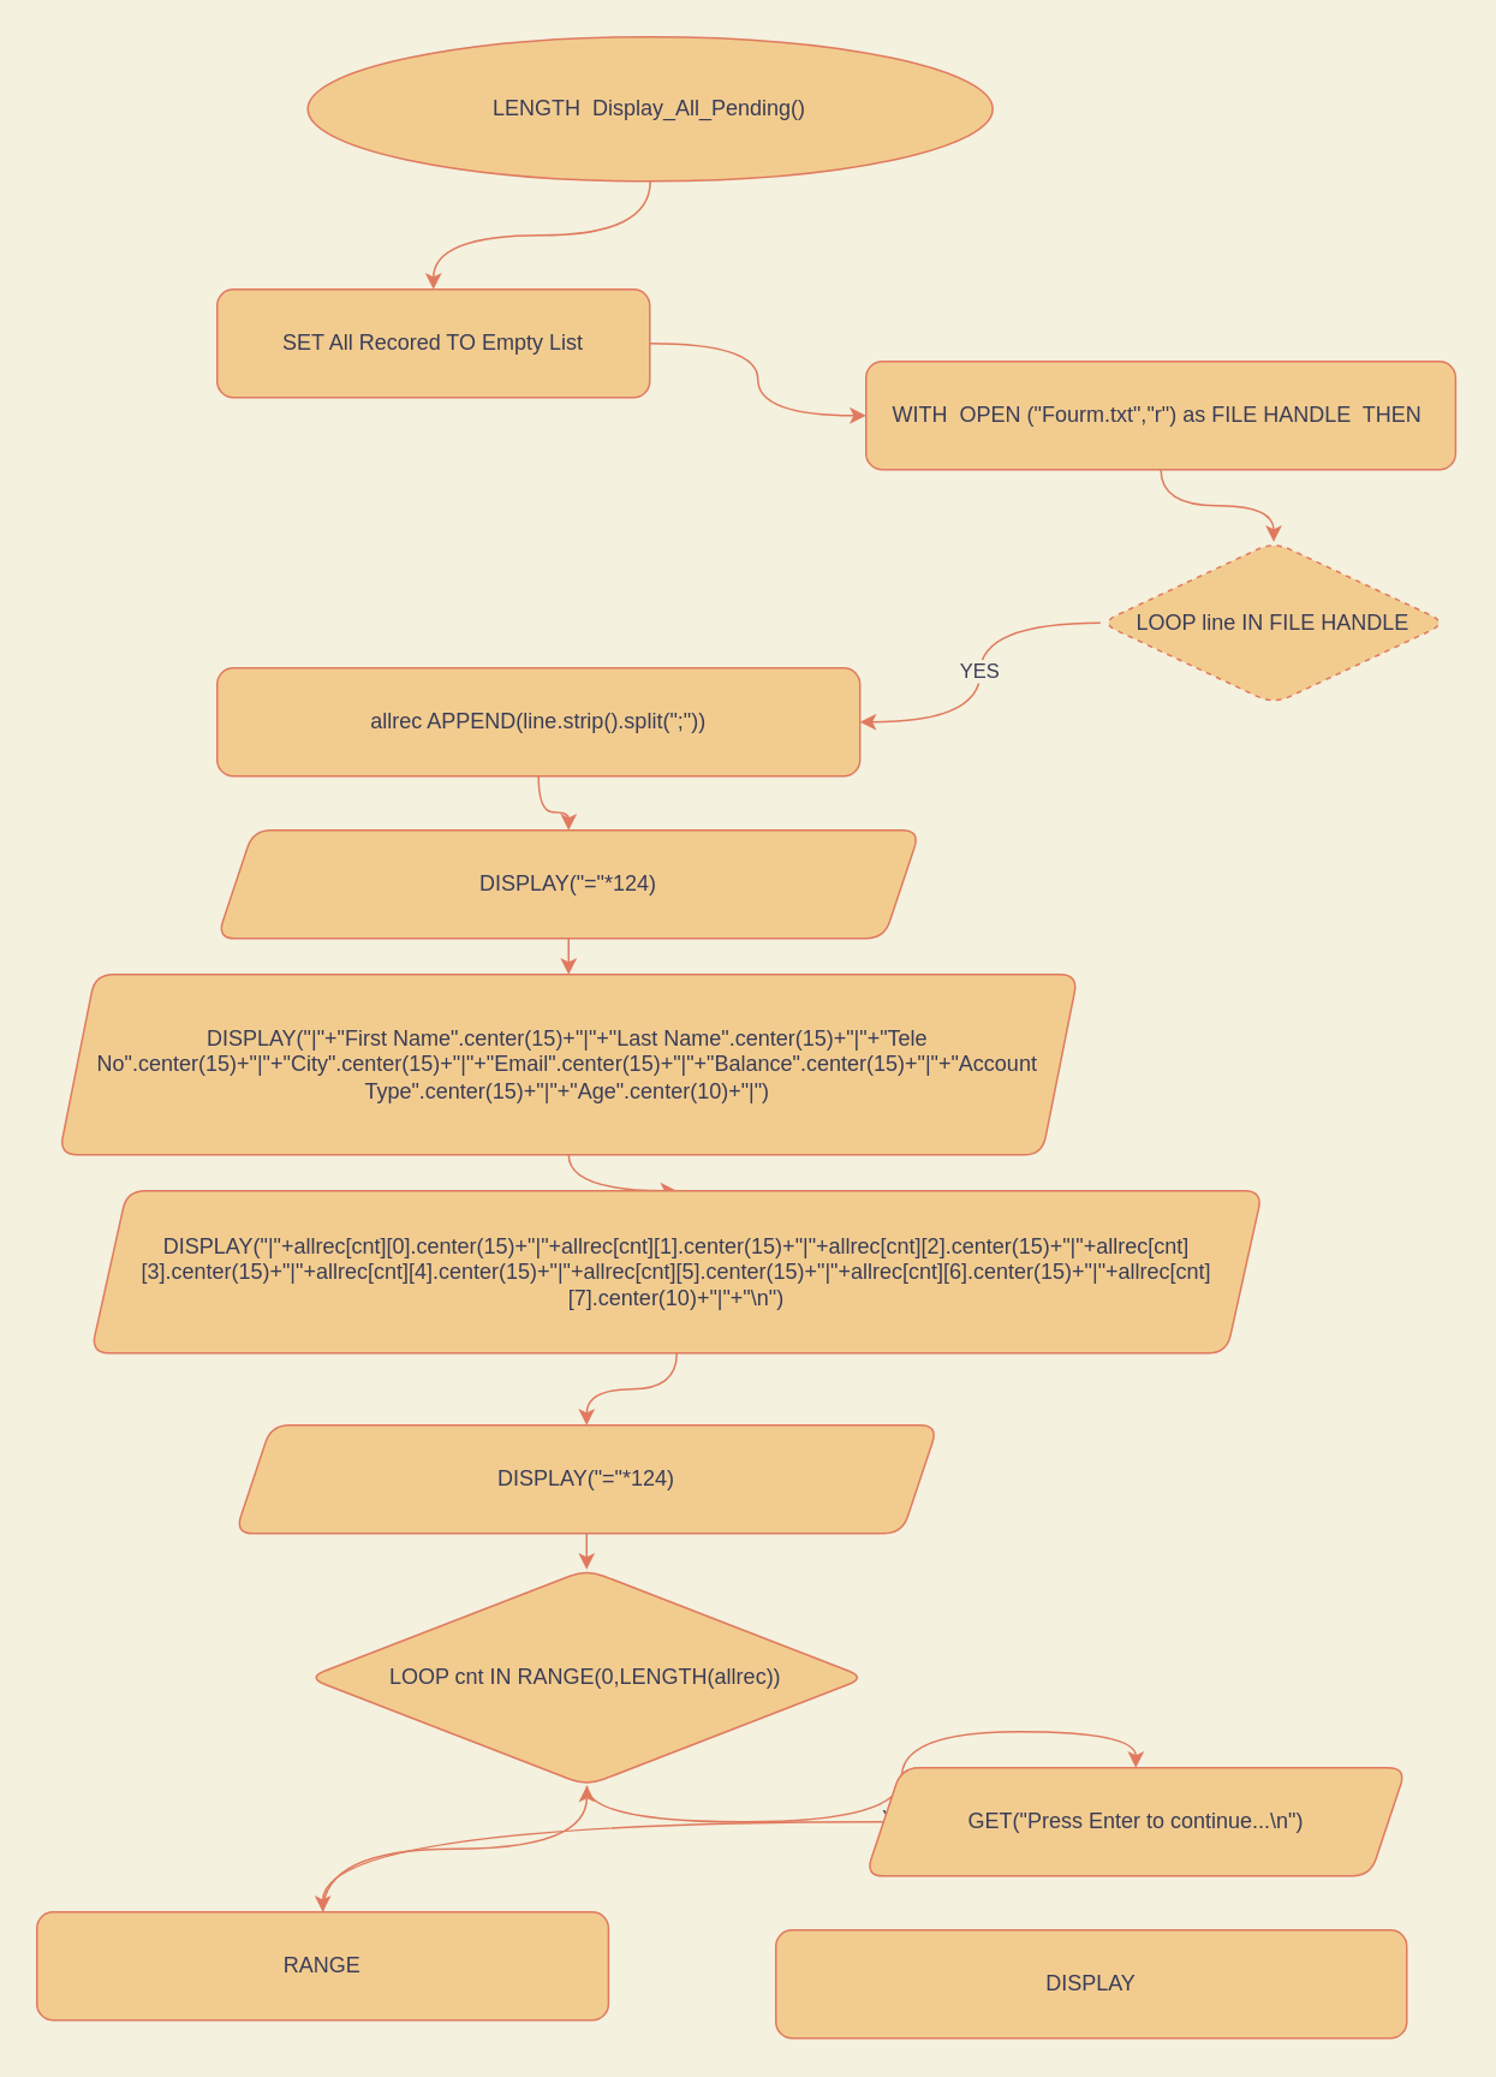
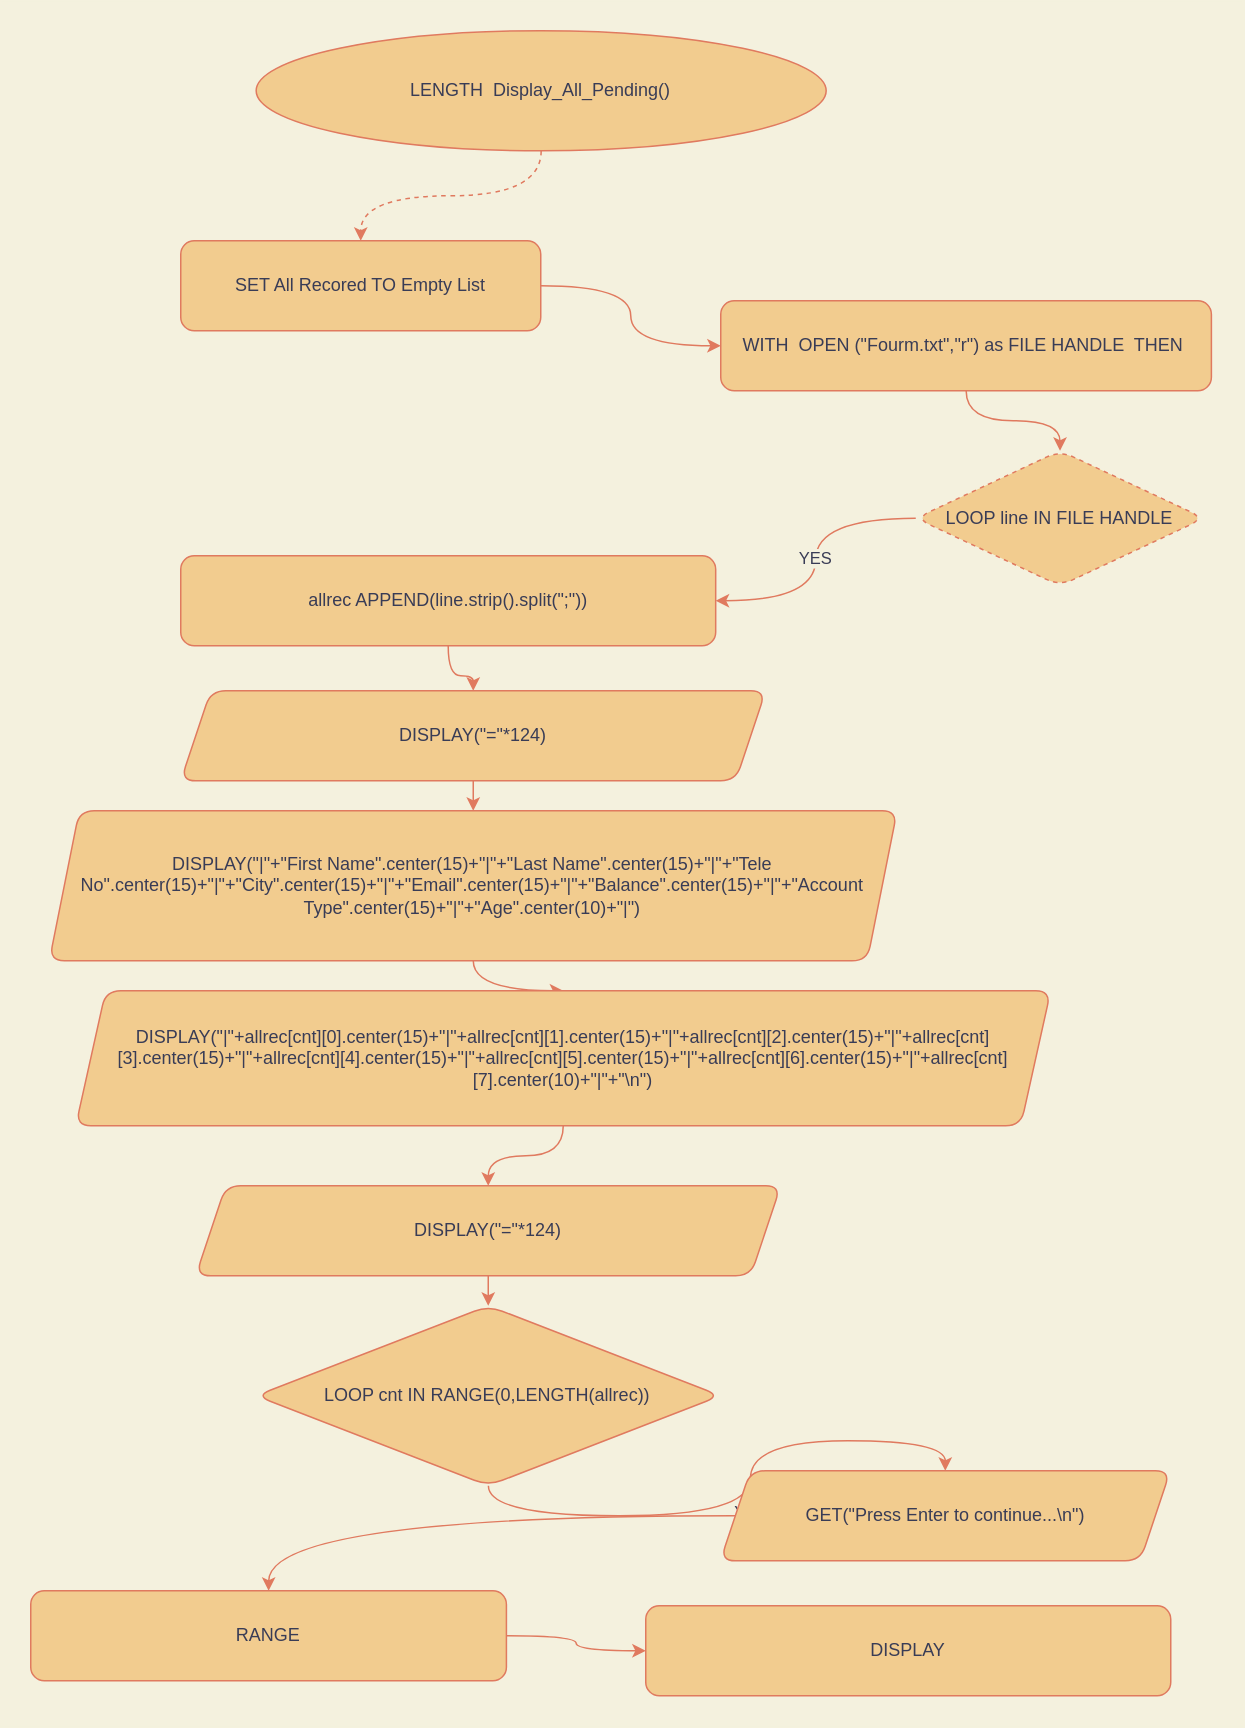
  <mxCell id="0" />
  <mxCell id="1" parent="0" />
- <mxCell id="2" style="edgeStyle=orthogonalEdgeStyle;orthogonalLoop=1;jettySize=auto;html=1;labelBackgroundColor=#F4F1DE;strokeColor=#E07A5F;fontColor=#393C56;curved=1;" edge="1" parent="1" source="24" target="6"><mxGeometry relative="1" as="geometry" /></mxCell>
+ <mxCell id="2" style="edgeStyle=orthogonalEdgeStyle;orthogonalLoop=1;jettySize=auto;html=1;labelBackgroundColor=#F4F1DE;strokeColor=#E07A5F;fontColor=#393C56;curved=1;dashed=1;" edge="1" parent="1" source="24" target="6"><mxGeometry relative="1" as="geometry" /></mxCell>
  <mxCell id="3" style="edgeStyle=orthogonalEdgeStyle;orthogonalLoop=1;jettySize=auto;html=1;labelBackgroundColor=#F4F1DE;strokeColor=#E07A5F;fontColor=#393C56;curved=1;" edge="1" parent="1" source="4" target="8"><mxGeometry relative="1" as="geometry" /></mxCell>
  <mxCell id="4" value="WITH&amp;nbsp; OPEN (&quot;Fourm.txt&quot;,&quot;r&quot;) as FILE HANDLE&amp;nbsp; THEN&amp;nbsp;" style="whiteSpace=wrap;html=1;fillColor=#F2CC8F;strokeColor=#E07A5F;fontColor=#393C56;rounded=1;" vertex="1" parent="1"><mxGeometry x="480" y="200" width="327.1" height="60" as="geometry" /></mxCell>
  <mxCell id="5" style="edgeStyle=orthogonalEdgeStyle;orthogonalLoop=1;jettySize=auto;html=1;labelBackgroundColor=#F4F1DE;strokeColor=#E07A5F;fontColor=#393C56;curved=1;" edge="1" parent="1" source="6" target="4"><mxGeometry relative="1" as="geometry" /></mxCell>
  <mxCell id="6" value="SET All Recored TO Empty List" style="whiteSpace=wrap;html=1;fillColor=#F2CC8F;strokeColor=#E07A5F;fontColor=#393C56;rounded=1;" vertex="1" parent="1"><mxGeometry x="120" y="160" width="240" height="60" as="geometry" /></mxCell>
  <mxCell id="7" value="YES" style="edgeStyle=orthogonalEdgeStyle;orthogonalLoop=1;jettySize=auto;html=1;labelBackgroundColor=#F4F1DE;strokeColor=#E07A5F;fontColor=#393C56;curved=1;" edge="1" parent="1" source="8" target="10"><mxGeometry relative="1" as="geometry" /></mxCell>
  <mxCell id="8" value="LOOP line IN FILE HANDLE" style="rhombus;whiteSpace=wrap;html=1;fillColor=#F2CC8F;strokeColor=#E07A5F;fontColor=#393C56;rounded=1;dashed=1;" vertex="1" parent="1"><mxGeometry x="610" y="300" width="192.34" height="90" as="geometry" /></mxCell>
  <mxCell id="9" style="edgeStyle=orthogonalEdgeStyle;orthogonalLoop=1;jettySize=auto;html=1;labelBackgroundColor=#F4F1DE;strokeColor=#E07A5F;fontColor=#393C56;curved=1;" edge="1" parent="1" source="10" target="16"><mxGeometry relative="1" as="geometry" /></mxCell>
  <mxCell id="10" value="allrec APPEND(line.strip().split(&quot;;&quot;))" style="whiteSpace=wrap;html=1;fillColor=#F2CC8F;strokeColor=#E07A5F;fontColor=#393C56;rounded=1;" vertex="1" parent="1"><mxGeometry x="120" y="370" width="356.63" height="60" as="geometry" /></mxCell>
  <mxCell id="11" style="edgeStyle=orthogonalEdgeStyle;orthogonalLoop=1;jettySize=auto;html=1;labelBackgroundColor=#F4F1DE;strokeColor=#E07A5F;fontColor=#393C56;curved=1;" edge="1" parent="1" source="12" target="18"><mxGeometry relative="1" as="geometry" /></mxCell>
  <mxCell id="12" value="DISPLAY(&quot;=&quot;*124)" style="shape=parallelogram;perimeter=parallelogramPerimeter;whiteSpace=wrap;html=1;fixedSize=1;fillColor=#F2CC8F;strokeColor=#E07A5F;fontColor=#393C56;rounded=1;" vertex="1" parent="1"><mxGeometry x="130" y="790" width="390" height="60" as="geometry" /></mxCell>
  <mxCell id="13" value="" style="edgeStyle=orthogonalEdgeStyle;curved=1;rounded=1;sketch=0;orthogonalLoop=1;jettySize=auto;html=1;fontColor=#393C56;strokeColor=#E07A5F;fillColor=#F2CC8F;" edge="1" parent="1" source="14" target="26"><mxGeometry relative="1" as="geometry" /></mxCell>
  <mxCell id="14" value="DISPLAY(&quot;|&quot;+&quot;First Name&quot;.center(15)+&quot;|&quot;+&quot;Last Name&quot;.center(15)+&quot;|&quot;+&quot;Tele No&quot;.center(15)+&quot;|&quot;+&quot;City&quot;.center(15)+&quot;|&quot;+&quot;Email&quot;.center(15)+&quot;|&quot;+&quot;Balance&quot;.center(15)+&quot;|&quot;+&quot;Account Type&quot;.center(15)+&quot;|&quot;+&quot;Age&quot;.center(10)+&quot;|&quot;)" style="shape=parallelogram;perimeter=parallelogramPerimeter;whiteSpace=wrap;html=1;fixedSize=1;fillColor=#F2CC8F;strokeColor=#E07A5F;fontColor=#393C56;rounded=1;" vertex="1" parent="1"><mxGeometry x="32.36" y="540" width="565.28" height="100" as="geometry" /></mxCell>
  <mxCell id="15" style="edgeStyle=orthogonalEdgeStyle;orthogonalLoop=1;jettySize=auto;html=1;labelBackgroundColor=#F4F1DE;strokeColor=#E07A5F;fontColor=#393C56;curved=1;" edge="1" parent="1" source="16" target="14"><mxGeometry relative="1" as="geometry" /></mxCell>
  <mxCell id="16" value="DISPLAY(&quot;=&quot;*124)" style="shape=parallelogram;perimeter=parallelogramPerimeter;whiteSpace=wrap;html=1;fixedSize=1;fillColor=#F2CC8F;strokeColor=#E07A5F;fontColor=#393C56;rounded=1;" vertex="1" parent="1"><mxGeometry x="120" y="460" width="390" height="60" as="geometry" /></mxCell>
  <mxCell id="17" value="YES" style="edgeStyle=orthogonalEdgeStyle;orthogonalLoop=1;jettySize=auto;html=1;labelBackgroundColor=#F4F1DE;strokeColor=#E07A5F;fontColor=#393C56;curved=1;" edge="1" parent="1" source="18" target="20"><mxGeometry relative="1" as="geometry" /></mxCell>
  <mxCell id="18" value="LOOP cnt IN RANGE(0,LENGTH(allrec))" style="rhombus;whiteSpace=wrap;html=1;fillColor=#F2CC8F;strokeColor=#E07A5F;fontColor=#393C56;rounded=1;" vertex="1" parent="1"><mxGeometry x="170.28" y="870" width="309.45" height="120" as="geometry" /></mxCell>
  <mxCell id="19" style="edgeStyle=orthogonalEdgeStyle;orthogonalLoop=1;jettySize=auto;html=1;labelBackgroundColor=#F4F1DE;strokeColor=#E07A5F;fontColor=#393C56;curved=1;" edge="1" parent="1" source="20" target="22"><mxGeometry relative="1" as="geometry" /></mxCell>
  <mxCell id="20" value="GET(&quot;Press Enter to continue...\n&quot;)" style="shape=parallelogram;perimeter=parallelogramPerimeter;whiteSpace=wrap;html=1;fixedSize=1;fillColor=#F2CC8F;strokeColor=#E07A5F;fontColor=#393C56;rounded=1;" vertex="1" parent="1"><mxGeometry x="479.73" y="980" width="300" height="60" as="geometry" /></mxCell>
- <mxCell id="21" style="edgeStyle=orthogonalEdgeStyle;orthogonalLoop=1;jettySize=auto;html=1;labelBackgroundColor=#F4F1DE;strokeColor=#E07A5F;fontColor=#393C56;curved=1;" edge="1" parent="1" source="22" target="18"><mxGeometry relative="1" as="geometry" /></mxCell>
+ <mxCell id="21" style="edgeStyle=orthogonalEdgeStyle;orthogonalLoop=1;jettySize=auto;html=1;labelBackgroundColor=#F4F1DE;strokeColor=#E07A5F;fontColor=#393C56;curved=1;" edge="1" parent="1" source="22" target="23"><mxGeometry relative="1" as="geometry" /></mxCell>
  <mxCell id="22" value="RANGE" style="whiteSpace=wrap;html=1;fillColor=#F2CC8F;strokeColor=#E07A5F;fontColor=#393C56;rounded=1;" vertex="1" parent="1"><mxGeometry x="20" y="1060" width="317.11" height="60" as="geometry" /></mxCell>
  <mxCell id="23" value="DISPLAY" style="whiteSpace=wrap;html=1;fillColor=#F2CC8F;strokeColor=#E07A5F;fontColor=#393C56;rounded=1;" vertex="1" parent="1"><mxGeometry x="430" y="1070" width="350" height="60" as="geometry" /></mxCell>
  <mxCell id="24" value="LENGTH&amp;nbsp; Display_All_Pending()" style="ellipse;whiteSpace=wrap;html=1;fillColor=#F2CC8F;strokeColor=#E07A5F;fontColor=#393C56;rounded=1;" vertex="1" parent="1"><mxGeometry x="170.28" y="20" width="380" height="80" as="geometry" /></mxCell>
  <mxCell id="25" style="edgeStyle=orthogonalEdgeStyle;curved=1;rounded=1;sketch=0;orthogonalLoop=1;jettySize=auto;html=1;fontColor=#393C56;strokeColor=#E07A5F;fillColor=#F2CC8F;" edge="1" parent="1" source="26" target="12"><mxGeometry relative="1" as="geometry" /></mxCell>
  <mxCell id="26" value="DISPLAY(&quot;|&quot;+allrec[cnt][0].center(15)+&quot;|&quot;+allrec[cnt][1].center(15)+&quot;|&quot;+allrec[cnt][2].center(15)+&quot;|&quot;+allrec[cnt][3].center(15)+&quot;|&quot;+allrec[cnt][4].center(15)+&quot;|&quot;+allrec[cnt][5].center(15)+&quot;|&quot;+allrec[cnt][6].center(15)+&quot;|&quot;+allrec[cnt][7].center(10)+&quot;|&quot;+&quot;\n&quot;)" style="shape=parallelogram;perimeter=parallelogramPerimeter;whiteSpace=wrap;html=1;fixedSize=1;fillColor=#F2CC8F;strokeColor=#E07A5F;fontColor=#393C56;rounded=1;" vertex="1" parent="1"><mxGeometry x="50" y="660" width="650" height="90" as="geometry" /></mxCell>
